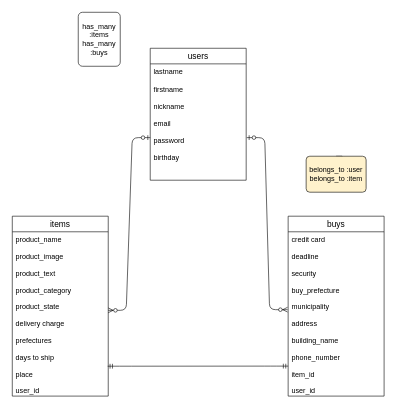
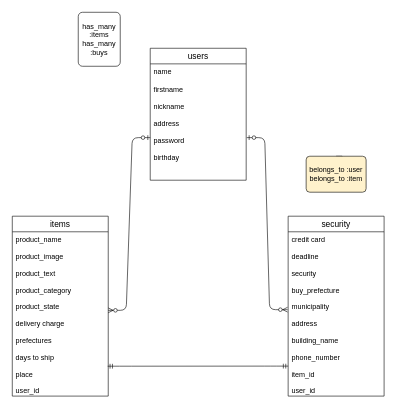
  <mxCell id="0" />
  <mxCell id="1" parent="0" />
  <mxCell id="2" value="users" style="swimlane;fontStyle=0;childLayout=stackLayout;horizontal=1;startSize=26;horizontalStack=0;resizeParent=1;resizeParentMax=0;resizeLast=0;collapsible=1;marginBottom=0;align=center;fontSize=14;" vertex="1" parent="1"><mxGeometry x="250" y="80" width="160" height="220" as="geometry" /></mxCell>
- <mxCell id="3" value="lastname&#10;&#10;" style="text;strokeColor=none;fillColor=none;spacingLeft=4;spacingRight=4;overflow=hidden;rotatable=0;points=[[0,0.5],[1,0.5]];portConstraint=eastwest;fontSize=12;" vertex="1" parent="2"><mxGeometry y="26" width="160" height="30" as="geometry" /></mxCell>
- <mxCell id="4" value="firstname&#10;&#10;nickname&#10;&#10;email&#10;&#10;password&#10;&#10;birthday" style="text;strokeColor=none;fillColor=none;spacingLeft=4;spacingRight=4;overflow=hidden;rotatable=0;points=[[0,0.5],[1,0.5]];portConstraint=eastwest;fontSize=12;" vertex="1" parent="2"><mxGeometry y="56" width="160" height="164" as="geometry" /></mxCell>
+ <mxCell id="3" value="name&#10;&#10;" style="text;strokeColor=none;fillColor=none;spacingLeft=4;spacingRight=4;overflow=hidden;rotatable=0;points=[[0,0.5],[1,0.5]];portConstraint=eastwest;fontSize=12;" vertex="1" parent="2"><mxGeometry y="26" width="160" height="30" as="geometry" /></mxCell>
+ <mxCell id="4" value="firstname&#10;&#10;nickname&#10;&#10;address&#10;&#10;password&#10;&#10;birthday" style="text;strokeColor=none;fillColor=none;spacingLeft=4;spacingRight=4;overflow=hidden;rotatable=0;points=[[0,0.5],[1,0.5]];portConstraint=eastwest;fontSize=12;" vertex="1" parent="2"><mxGeometry y="56" width="160" height="164" as="geometry" /></mxCell>
  <mxCell id="5" value="items" style="swimlane;fontStyle=0;childLayout=stackLayout;horizontal=1;startSize=26;horizontalStack=0;resizeParent=1;resizeParentMax=0;resizeLast=0;collapsible=1;marginBottom=0;align=center;fontSize=14;" vertex="1" parent="1"><mxGeometry x="20" y="360" width="160" height="300" as="geometry" /></mxCell>
  <mxCell id="6" value="product_name&#10;&#10;product_image&#10;&#10;product_text&#10;&#10;product_category&#10;&#10;product_state&#10;&#10;delivery charge&#10;&#10;prefectures&#10;&#10;days to ship&#10;&#10;place&#10;&#10;user_id&#10;&#10;&#10;&#10;&#10;&#10;&#10;&#10;" style="text;strokeColor=none;fillColor=none;spacingLeft=4;spacingRight=4;overflow=hidden;rotatable=0;points=[[0,0.5],[1,0.5]];portConstraint=eastwest;fontSize=12;" vertex="1" parent="5"><mxGeometry y="26" width="160" height="274" as="geometry" /></mxCell>
- <mxCell id="7" value="buys" style="swimlane;fontStyle=0;childLayout=stackLayout;horizontal=1;startSize=26;horizontalStack=0;resizeParent=1;resizeParentMax=0;resizeLast=0;collapsible=1;marginBottom=0;align=center;fontSize=14;" vertex="1" parent="1"><mxGeometry x="480" y="360" width="160" height="300" as="geometry" /></mxCell>
+ <mxCell id="7" value="security" style="swimlane;fontStyle=0;childLayout=stackLayout;horizontal=1;startSize=26;horizontalStack=0;resizeParent=1;resizeParentMax=0;resizeLast=0;collapsible=1;marginBottom=0;align=center;fontSize=14;" vertex="1" parent="1"><mxGeometry x="480" y="360" width="160" height="300" as="geometry" /></mxCell>
  <mxCell id="8" value="credit card&#10;&#10;deadline&#10;&#10;security&#10;&#10;buy_prefecture&#10;&#10;municipality&#10;&#10;address&#10;&#10;building_name&#10;&#10;phone_number&#10;&#10;item_id&#10;&#10;user_id" style="text;strokeColor=none;fillColor=none;spacingLeft=4;spacingRight=4;overflow=hidden;rotatable=0;points=[[0,0.5],[1,0.5]];portConstraint=eastwest;fontSize=12;" vertex="1" parent="7"><mxGeometry y="26" width="160" height="274" as="geometry" /></mxCell>
  <mxCell id="9" value="" style="edgeStyle=entityRelationEdgeStyle;fontSize=12;html=1;endArrow=ERzeroToMany;startArrow=ERzeroToOne;exitX=1.006;exitY=0.567;exitDx=0;exitDy=0;exitPerimeter=0;entryX=-0.006;entryY=0.474;entryDx=0;entryDy=0;entryPerimeter=0;" edge="1" parent="1" source="4" target="8"><mxGeometry width="100" height="100" relative="1" as="geometry"><mxPoint x="430" y="510" as="sourcePoint" /><mxPoint x="530" y="410" as="targetPoint" /></mxGeometry></mxCell>
  <mxCell id="10" value="" style="edgeStyle=entityRelationEdgeStyle;fontSize=12;html=1;endArrow=ERzeroToMany;startArrow=ERzeroToOne;exitX=0;exitY=0.567;exitDx=0;exitDy=0;exitPerimeter=0;entryX=1;entryY=0.478;entryDx=0;entryDy=0;entryPerimeter=0;" edge="1" parent="1" source="4" target="6"><mxGeometry width="100" height="100" relative="1" as="geometry"><mxPoint x="430" y="510" as="sourcePoint" /><mxPoint x="530" y="410" as="targetPoint" /></mxGeometry></mxCell>
  <mxCell id="11" value="" style="edgeStyle=entityRelationEdgeStyle;fontSize=12;html=1;endArrow=ERmandOne;startArrow=ERmandOne;exitX=0.994;exitY=0.818;exitDx=0;exitDy=0;exitPerimeter=0;" edge="1" parent="1" source="6"><mxGeometry width="100" height="100" relative="1" as="geometry"><mxPoint x="430" y="510" as="sourcePoint" /><mxPoint x="480" y="610" as="targetPoint" /></mxGeometry></mxCell>
  <mxCell id="12" style="edgeStyle=orthogonalEdgeStyle;rounded=0;orthogonalLoop=1;jettySize=auto;html=1;exitX=0.5;exitY=0;exitDx=0;exitDy=0;" edge="1" parent="1" source="13"><mxGeometry relative="1" as="geometry"><mxPoint x="570" y="270" as="targetPoint" /></mxGeometry></mxCell>
  <mxCell id="13" value="belongs_to :user&lt;br&gt;belongs_to :item" style="rounded=1;arcSize=10;whiteSpace=wrap;html=1;align=center;fillColor=#fff2cc;" vertex="1" parent="1"><mxGeometry x="510" y="260" width="100" height="60" as="geometry" /></mxCell>
  <mxCell id="14" value="&lt;span&gt;has_many :items&lt;/span&gt;&lt;br&gt;&lt;span&gt;has_many :buys&lt;/span&gt;" style="rounded=1;arcSize=10;whiteSpace=wrap;html=1;align=center;" vertex="1" parent="1"><mxGeometry x="130" y="20" width="70" height="90" as="geometry" /></mxCell>
